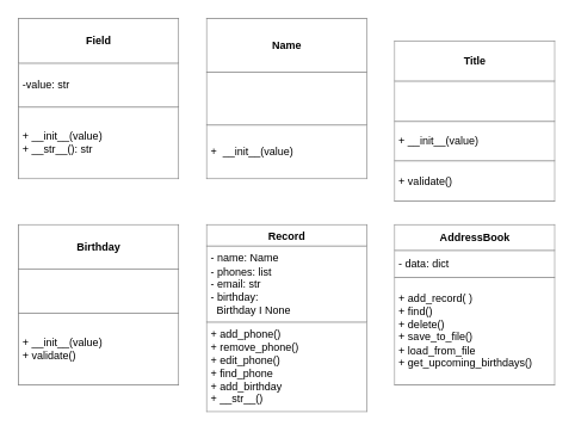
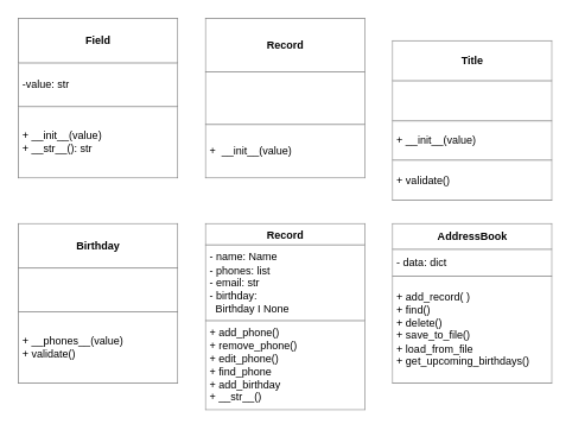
  <mxCell id="0" />
  <mxCell id="1" parent="0" />
  <mxCell id="2" value="&lt;table border=&quot;1&quot; width=&quot;100%&quot; height=&quot;100%&quot; cellpadding=&quot;4&quot; style=&quot;width:100%;height:100%;border-collapse:collapse;&quot;&gt;&lt;tbody&gt;&lt;tr&gt;&lt;th align=&quot;center&quot;&gt;Field&lt;/th&gt;&lt;/tr&gt;&lt;tr&gt;&lt;td&gt;-value: str&lt;/td&gt;&lt;/tr&gt;&lt;tr&gt;&lt;td&gt;+ __init__(value)&lt;br&gt;+ __str__(): str&lt;/td&gt;&lt;/tr&gt;&lt;/tbody&gt;&lt;/table&gt;" style="text;html=1;whiteSpace=wrap;strokeColor=none;fillColor=none;overflow=fill;" vertex="1" parent="1"><mxGeometry x="20" y="20" width="180" height="180" as="geometry" /></mxCell>
- <mxCell id="3" value="&lt;table border=&quot;1&quot; width=&quot;100%&quot; height=&quot;100%&quot; cellpadding=&quot;4&quot; style=&quot;width:100%;height:100%;border-collapse:collapse;&quot;&gt;&lt;tbody&gt;&lt;tr&gt;&lt;th align=&quot;center&quot;&gt;Name&lt;br&gt;&lt;/th&gt;&lt;/tr&gt;&lt;tr&gt;&lt;td align=&quot;center&quot;&gt;&lt;br&gt;&lt;/td&gt;&lt;/tr&gt;&lt;tr&gt;&lt;td&gt;+&amp;nbsp; __init__(value)&lt;/td&gt;&lt;/tr&gt;&lt;/tbody&gt;&lt;/table&gt;" style="text;html=1;whiteSpace=wrap;strokeColor=none;fillColor=none;overflow=fill;" vertex="1" parent="1"><mxGeometry x="230" y="20" width="180" height="180" as="geometry" /></mxCell>
+ <mxCell id="3" value="&lt;table border=&quot;1&quot; width=&quot;100%&quot; height=&quot;100%&quot; cellpadding=&quot;4&quot; style=&quot;width:100%;height:100%;border-collapse:collapse;&quot;&gt;&lt;tbody&gt;&lt;tr&gt;&lt;th align=&quot;center&quot;&gt;Record&lt;br&gt;&lt;/th&gt;&lt;/tr&gt;&lt;tr&gt;&lt;td align=&quot;center&quot;&gt;&lt;br&gt;&lt;/td&gt;&lt;/tr&gt;&lt;tr&gt;&lt;td&gt;+&amp;nbsp; __init__(value)&lt;/td&gt;&lt;/tr&gt;&lt;/tbody&gt;&lt;/table&gt;" style="text;html=1;whiteSpace=wrap;strokeColor=none;fillColor=none;overflow=fill;" vertex="1" parent="1"><mxGeometry x="230" y="20" width="180" height="180" as="geometry" /></mxCell>
  <mxCell id="4" value="&lt;table border=&quot;1&quot; width=&quot;100%&quot; height=&quot;100%&quot; cellpadding=&quot;4&quot; style=&quot;width:100%;height:100%;border-collapse:collapse;&quot;&gt;&lt;tbody&gt;&lt;tr&gt;&lt;th align=&quot;center&quot;&gt;&lt;b&gt;Title&lt;/b&gt;&lt;/th&gt;&lt;/tr&gt;&lt;tr&gt;&lt;td align=&quot;center&quot;&gt;&lt;br&gt;&lt;/td&gt;&lt;/tr&gt;&lt;tr&gt;&lt;td&gt;+ __init__(value)&lt;/td&gt;&lt;/tr&gt;&lt;tr&gt;&lt;td&gt;+ validate()&lt;/td&gt;&lt;/tr&gt;&lt;/tbody&gt;&lt;/table&gt;" style="text;html=1;whiteSpace=wrap;strokeColor=none;fillColor=none;overflow=fill;" vertex="1" parent="1"><mxGeometry x="440" y="45" width="180" height="180" as="geometry" /></mxCell>
- <mxCell id="5" value="&lt;table border=&quot;1&quot; width=&quot;100%&quot; height=&quot;100%&quot; cellpadding=&quot;4&quot; style=&quot;width:100%;height:100%;border-collapse:collapse;&quot;&gt;&lt;tbody&gt;&lt;tr&gt;&lt;th align=&quot;center&quot;&gt;Birthday&lt;/th&gt;&lt;/tr&gt;&lt;tr&gt;&lt;td align=&quot;center&quot;&gt;&amp;nbsp;&lt;/td&gt;&lt;/tr&gt;&lt;tr&gt;&lt;td&gt;+ __init__(value)&lt;br&gt;+ validate()&lt;/td&gt;&lt;/tr&gt;&lt;/tbody&gt;&lt;/table&gt;" style="text;html=1;whiteSpace=wrap;strokeColor=none;fillColor=none;overflow=fill;" vertex="1" parent="1"><mxGeometry x="20" y="250" width="180" height="180" as="geometry" /></mxCell>
+ <mxCell id="5" value="&lt;table border=&quot;1&quot; width=&quot;100%&quot; height=&quot;100%&quot; cellpadding=&quot;4&quot; style=&quot;width:100%;height:100%;border-collapse:collapse;&quot;&gt;&lt;tbody&gt;&lt;tr&gt;&lt;th align=&quot;center&quot;&gt;Birthday&lt;/th&gt;&lt;/tr&gt;&lt;tr&gt;&lt;td align=&quot;center&quot;&gt;&amp;nbsp;&lt;/td&gt;&lt;/tr&gt;&lt;tr&gt;&lt;td&gt;+ __phones__(value)&lt;br&gt;+ validate()&lt;/td&gt;&lt;/tr&gt;&lt;/tbody&gt;&lt;/table&gt;" style="text;html=1;whiteSpace=wrap;strokeColor=none;fillColor=none;overflow=fill;" vertex="1" parent="1"><mxGeometry x="20" y="250" width="180" height="180" as="geometry" /></mxCell>
  <mxCell id="6" value="&lt;table border=&quot;1&quot; width=&quot;100%&quot; height=&quot;100%&quot; cellpadding=&quot;4&quot; style=&quot;width:100%;height:100%;border-collapse:collapse;&quot;&gt;&lt;tbody&gt;&lt;tr&gt;&lt;th align=&quot;center&quot;&gt;Record&lt;/th&gt;&lt;/tr&gt;&lt;tr&gt;&lt;td&gt;- name: Name&lt;br&gt;- phones: list&lt;br&gt;- email: str&lt;br&gt;- birthday:&lt;br&gt;&amp;nbsp; Birthday I None&lt;/td&gt;&lt;/tr&gt;&lt;tr&gt;&lt;td&gt;+ add_phone()&lt;br&gt;+ remove_phone()&lt;br&gt;+ edit_phone()&lt;br&gt;+ find_phone&lt;br&gt;+ add_birthday&lt;br&gt;+ __str__()&lt;/td&gt;&lt;/tr&gt;&lt;/tbody&gt;&lt;/table&gt;" style="text;html=1;whiteSpace=wrap;strokeColor=none;fillColor=none;overflow=fill;" vertex="1" parent="1"><mxGeometry x="230" y="250" width="180" height="210" as="geometry" /></mxCell>
  <mxCell id="7" value="&lt;table border=&quot;1&quot; width=&quot;100%&quot; height=&quot;100%&quot; cellpadding=&quot;4&quot; style=&quot;width:100%;height:100%;border-collapse:collapse;&quot;&gt;&lt;tbody&gt;&lt;tr&gt;&lt;th align=&quot;center&quot;&gt;&lt;b&gt;AddressBook&lt;/b&gt;&lt;/th&gt;&lt;/tr&gt;&lt;tr&gt;&lt;td&gt;- data: dict&lt;/td&gt;&lt;/tr&gt;&lt;tr&gt;&lt;td&gt;+ add_record( )&lt;br&gt;+ find()&lt;br&gt;+ delete()&lt;br&gt;+ save_to_file()&lt;br&gt;+ load_from_file&lt;br&gt;+ get_upcoming_birthdays()&lt;/td&gt;&lt;/tr&gt;&lt;/tbody&gt;&lt;/table&gt;" style="text;html=1;whiteSpace=wrap;strokeColor=none;fillColor=none;overflow=fill;" vertex="1" parent="1"><mxGeometry x="440" y="250" width="180" height="180" as="geometry" /></mxCell>
